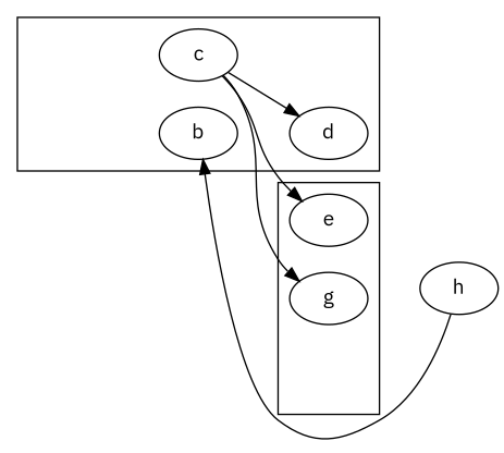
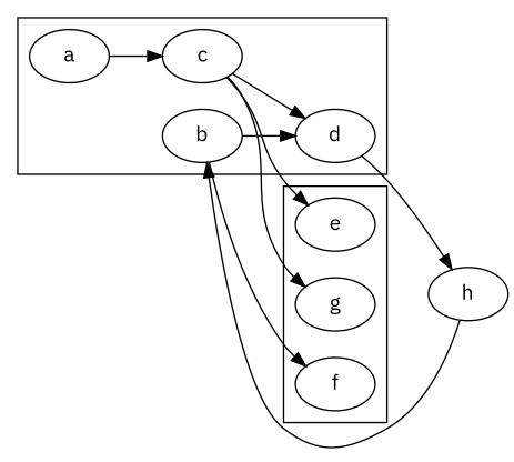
  digraph {
    compound=true
    fontname="IBM Plex Sans"
    rankdir=LR
    node [fontname="IBM Plex Sans"]
    edge [fontname="IBM Plex Sans"]
+   a
    b
    c
    d
    e
    g
+   f
    h
    subgraph cluster_1 {
+     a
      b
      c
      d
    }
    subgraph cluster_2 {
      e
      g
+     f
    }
+   a -> c
+   b -> d
+   b -> f
    c -> d
    c -> e
    c -> g
+   d -> h
    h -> b
  }
